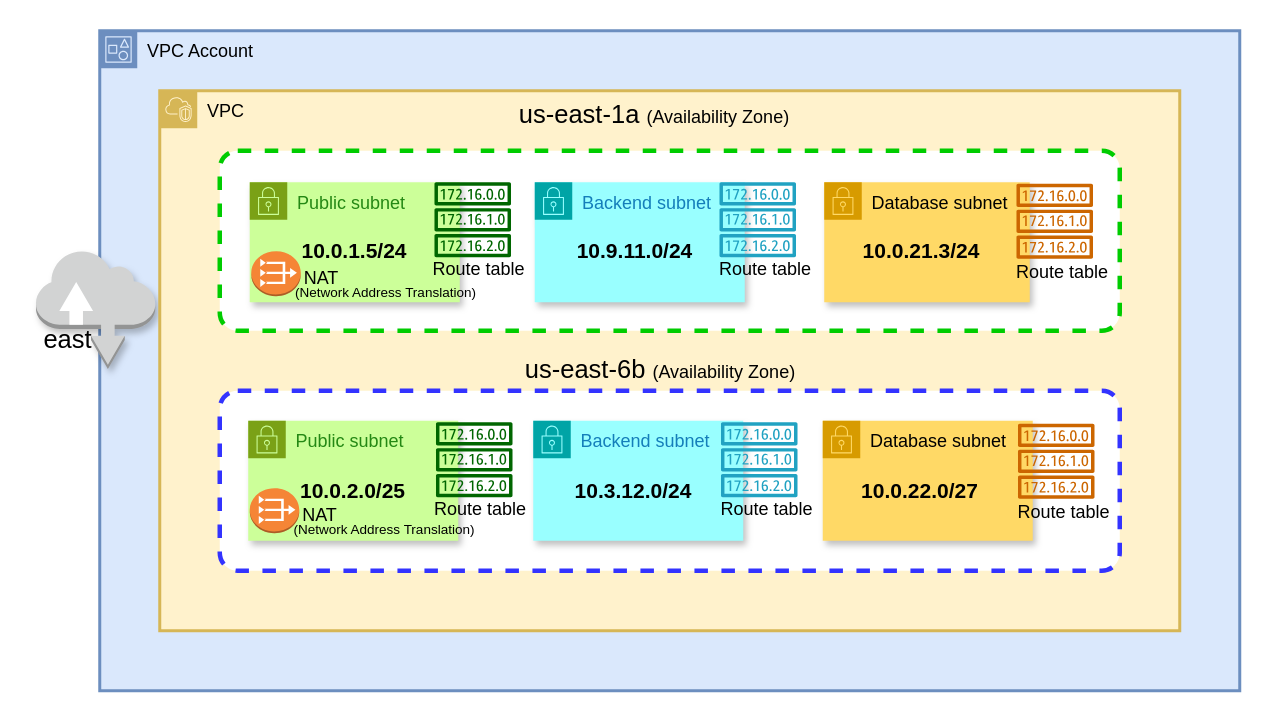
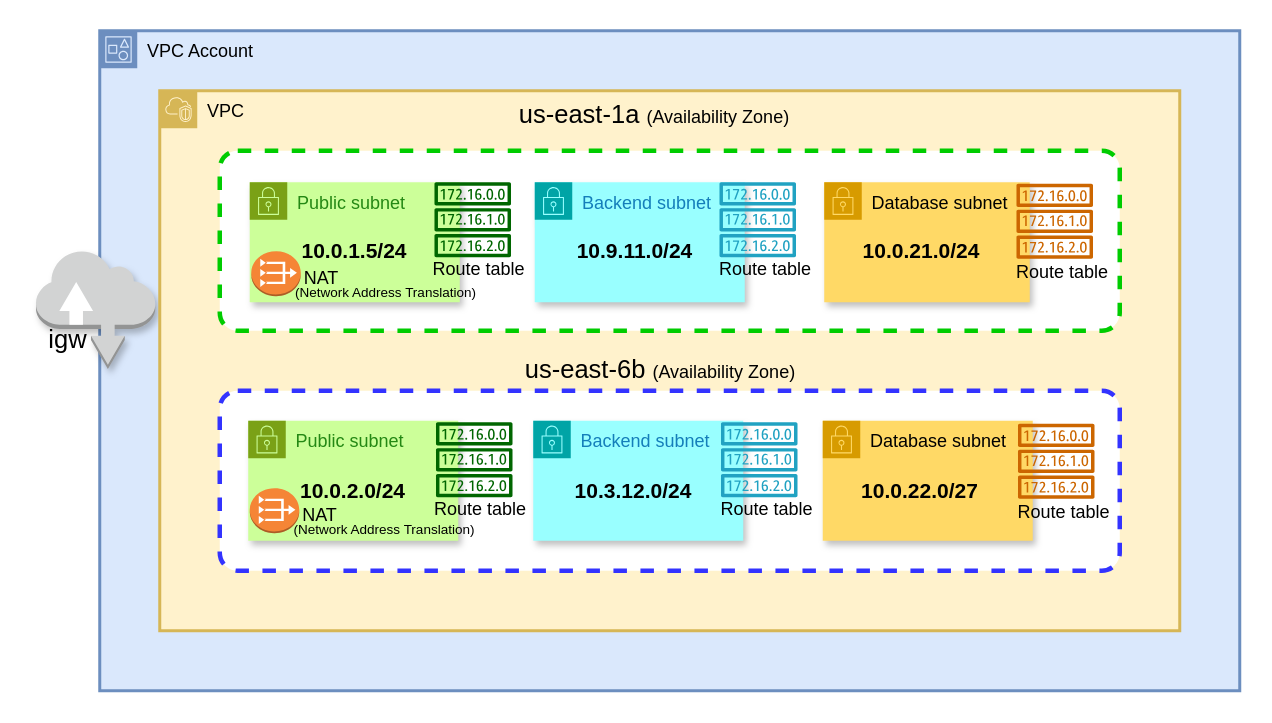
  <mxCell id="0" />
  <mxCell id="1" parent="0" />
  <mxCell id="2" value="VPC Account" style="points=[[0,0],[0.25,0],[0.5,0],[0.75,0],[1,0],[1,0.25],[1,0.5],[1,0.75],[1,1],[0.75,1],[0.5,1],[0.25,1],[0,1],[0,0.75],[0,0.5],[0,0.25]];outlineConnect=0;html=1;whiteSpace=wrap;fontSize=12;fontStyle=0;container=1;pointerEvents=0;collapsible=0;recursiveResize=0;shape=mxgraph.aws4.group;grIcon=mxgraph.aws4.group_account;verticalAlign=top;align=left;spacingLeft=30;dashed=0;strokeWidth=2;fillColor=#dae8fc;strokeColor=#6c8ebf;" vertex="1" parent="1"><mxGeometry x="66" y="20" width="760" height="440" as="geometry" /></mxCell>
  <mxCell id="3" value="" style="outlineConnect=0;dashed=0;verticalLabelPosition=bottom;verticalAlign=top;align=center;html=1;shape=mxgraph.aws3.internet;fillColor=#D2D3D3;gradientColor=none;shadow=1;" vertex="1" parent="2"><mxGeometry x="-42.5" y="146" width="79.5" height="79.5" as="geometry" /></mxCell>
  <mxCell id="4" value="VPC" style="points=[[0,0],[0.25,0],[0.5,0],[0.75,0],[1,0],[1,0.25],[1,0.5],[1,0.75],[1,1],[0.75,1],[0.5,1],[0.25,1],[0,1],[0,0.75],[0,0.5],[0,0.25]];outlineConnect=0;html=1;whiteSpace=wrap;fontSize=12;fontStyle=0;container=1;pointerEvents=0;collapsible=0;recursiveResize=0;shape=mxgraph.aws4.group;grIcon=mxgraph.aws4.group_vpc2;strokeColor=#d6b656;fillColor=#fff2cc;verticalAlign=top;align=left;spacingLeft=30;dashed=0;strokeWidth=2;" vertex="1" parent="1"><mxGeometry x="106" y="60" width="680" height="360" as="geometry" /></mxCell>
  <mxCell id="5" value="" style="rounded=1;arcSize=10;dashed=1;strokeWidth=3;strokeColor=#00CC00;" vertex="1" parent="4"><mxGeometry x="40" y="40" width="600" height="120" as="geometry" /></mxCell>
  <mxCell id="6" value="" style="rounded=1;arcSize=10;dashed=1;strokeWidth=3;strokeColor=#3333FF;" vertex="1" parent="4"><mxGeometry x="40" y="200" width="600" height="120" as="geometry" /></mxCell>
  <mxCell id="7" value="us-east-1a &lt;font style=&quot;font-size: 12px;&quot;&gt;(Availability Zone)&lt;/font&gt;" style="text;html=1;align=center;verticalAlign=middle;whiteSpace=wrap;rounded=0;fontSize=17;" vertex="1" parent="4"><mxGeometry x="230" y="7" width="200" height="20" as="geometry" /></mxCell>
  <mxCell id="8" value="Public subnet" style="points=[[0,0],[0.25,0],[0.5,0],[0.75,0],[1,0],[1,0.25],[1,0.5],[1,0.75],[1,1],[0.75,1],[0.5,1],[0.25,1],[0,1],[0,0.75],[0,0.5],[0,0.25]];outlineConnect=0;gradientColor=none;html=1;whiteSpace=wrap;fontSize=12;fontStyle=0;container=1;pointerEvents=0;collapsible=0;recursiveResize=0;shape=mxgraph.aws4.group;grIcon=mxgraph.aws4.group_security_group;grStroke=0;strokeColor=#7AA116;fillColor=#CCFF99;verticalAlign=top;align=left;spacingLeft=30;fontColor=#248814;dashed=0;strokeWidth=1;perimeterSpacing=1;movable=1;resizable=1;rotatable=1;deletable=1;editable=1;locked=0;connectable=1;shadow=1;" vertex="1" parent="1"><mxGeometry x="166" y="121" width="140" height="80" as="geometry" /></mxCell>
  <mxCell id="9" value="" style="outlineConnect=0;dashed=0;verticalLabelPosition=bottom;verticalAlign=top;align=center;html=1;shape=mxgraph.aws3.vpc_nat_gateway;fillColor=#F58536;gradientColor=none;direction=east;shadow=0;" vertex="1" parent="8"><mxGeometry x="1" y="46" width="33" height="30" as="geometry" /></mxCell>
  <mxCell id="10" value="10.0.1.5/24" style="text;html=1;align=center;verticalAlign=middle;whiteSpace=wrap;rounded=0;fontSize=14;fontStyle=1" vertex="1" parent="8"><mxGeometry x="-30" y="36" width="200" height="20" as="geometry" /></mxCell>
  <mxCell id="11" value="Backend subnet" style="points=[[0,0],[0.25,0],[0.5,0],[0.75,0],[1,0],[1,0.25],[1,0.5],[1,0.75],[1,1],[0.75,1],[0.5,1],[0.25,1],[0,1],[0,0.75],[0,0.5],[0,0.25]];outlineConnect=0;gradientColor=none;html=1;whiteSpace=wrap;fontSize=12;fontStyle=0;container=1;pointerEvents=0;collapsible=0;recursiveResize=0;shape=mxgraph.aws4.group;grIcon=mxgraph.aws4.group_security_group;grStroke=0;strokeColor=#00A4A6;fillColor=#99FFFF;verticalAlign=top;align=left;spacingLeft=30;fontColor=#147EBA;dashed=0;shadow=1;" vertex="1" parent="1"><mxGeometry x="356" y="121" width="140" height="80" as="geometry" /></mxCell>
  <mxCell id="12" value="Database subnet" style="points=[[0,0],[0.25,0],[0.5,0],[0.75,0],[1,0],[1,0.25],[1,0.5],[1,0.75],[1,1],[0.75,1],[0.5,1],[0.25,1],[0,1],[0,0.75],[0,0.5],[0,0.25]];outlineConnect=0;html=1;whiteSpace=wrap;fontSize=12;fontStyle=0;container=1;pointerEvents=0;collapsible=0;recursiveResize=0;shape=mxgraph.aws4.group;grIcon=mxgraph.aws4.group_security_group;grStroke=0;strokeColor=#d79b00;fillColor=#FFD966;verticalAlign=top;align=left;spacingLeft=30;dashed=0;shadow=1;" vertex="1" parent="1"><mxGeometry x="549" y="121" width="137" height="80" as="geometry" /></mxCell>
  <mxCell id="13" value="Public subnet" style="points=[[0,0],[0.25,0],[0.5,0],[0.75,0],[1,0],[1,0.25],[1,0.5],[1,0.75],[1,1],[0.75,1],[0.5,1],[0.25,1],[0,1],[0,0.75],[0,0.5],[0,0.25]];outlineConnect=0;gradientColor=none;html=1;whiteSpace=wrap;fontSize=12;fontStyle=0;container=1;pointerEvents=0;collapsible=0;recursiveResize=0;shape=mxgraph.aws4.group;grIcon=mxgraph.aws4.group_security_group;grStroke=0;strokeColor=#7AA116;fillColor=#CCFF99;verticalAlign=top;align=left;spacingLeft=30;fontColor=#248814;dashed=0;strokeWidth=1;perimeterSpacing=1;shadow=1;" vertex="1" parent="1"><mxGeometry x="165" y="280" width="140" height="80" as="geometry" /></mxCell>
  <mxCell id="14" value="Backend subnet" style="points=[[0,0],[0.25,0],[0.5,0],[0.75,0],[1,0],[1,0.25],[1,0.5],[1,0.75],[1,1],[0.75,1],[0.5,1],[0.25,1],[0,1],[0,0.75],[0,0.5],[0,0.25]];outlineConnect=0;gradientColor=none;html=1;whiteSpace=wrap;fontSize=12;fontStyle=0;container=1;pointerEvents=0;collapsible=0;recursiveResize=0;shape=mxgraph.aws4.group;grIcon=mxgraph.aws4.group_security_group;grStroke=0;strokeColor=#00A4A6;fillColor=#99FFFF;verticalAlign=top;align=left;spacingLeft=30;fontColor=#147EBA;dashed=0;shadow=1;" vertex="1" parent="1"><mxGeometry x="355" y="280" width="140" height="80" as="geometry" /></mxCell>
  <mxCell id="15" value="Database subnet" style="points=[[0,0],[0.25,0],[0.5,0],[0.75,0],[1,0],[1,0.25],[1,0.5],[1,0.75],[1,1],[0.75,1],[0.5,1],[0.25,1],[0,1],[0,0.75],[0,0.5],[0,0.25]];outlineConnect=0;html=1;whiteSpace=wrap;fontSize=12;fontStyle=0;container=1;pointerEvents=0;collapsible=0;recursiveResize=0;shape=mxgraph.aws4.group;grIcon=mxgraph.aws4.group_security_group;grStroke=0;strokeColor=#d79b00;fillColor=#FFD966;verticalAlign=top;align=left;spacingLeft=30;dashed=0;shadow=1;" vertex="1" parent="1"><mxGeometry x="548" y="280" width="140" height="80" as="geometry" /></mxCell>
- <mxCell id="16" value="east" style="text;html=1;align=center;verticalAlign=middle;whiteSpace=wrap;rounded=0;fontSize=17;" vertex="1" parent="1"><mxGeometry x="20" y="217" width="50" height="20" as="geometry" /></mxCell>
+ <mxCell id="16" value="igw" style="text;html=1;align=center;verticalAlign=middle;whiteSpace=wrap;rounded=0;fontSize=17;" vertex="1" parent="1"><mxGeometry x="20" y="217" width="50" height="20" as="geometry" /></mxCell>
  <mxCell id="17" value="NAT" style="text;html=1;align=center;verticalAlign=middle;whiteSpace=wrap;rounded=0;" vertex="1" parent="1"><mxGeometry x="184" y="170" width="60" height="30" as="geometry" /></mxCell>
  <mxCell id="18" value="us-east-6b&amp;nbsp;&lt;font style=&quot;font-size: 12px;&quot;&gt;(Availability Zone)&lt;/font&gt;" style="text;html=1;align=center;verticalAlign=middle;whiteSpace=wrap;rounded=0;fontSize=17;" vertex="1" parent="1"><mxGeometry x="340" y="237" width="200" height="20" as="geometry" /></mxCell>
  <mxCell id="19" value="10.9.11.0/24" style="text;html=1;align=center;verticalAlign=middle;whiteSpace=wrap;rounded=0;fontSize=14;fontStyle=1" vertex="1" parent="1"><mxGeometry x="323" y="157" width="200" height="20" as="geometry" /></mxCell>
- <mxCell id="20" value="10.0.21.3/24" style="text;html=1;align=center;verticalAlign=middle;whiteSpace=wrap;rounded=0;fontSize=14;fontStyle=1" vertex="1" parent="1"><mxGeometry x="514" y="157" width="200" height="20" as="geometry" /></mxCell>
- <mxCell id="21" value="10.0.2.0/25" style="text;html=1;align=center;verticalAlign=middle;whiteSpace=wrap;rounded=0;fontSize=14;fontStyle=1" vertex="1" parent="1"><mxGeometry x="135" y="317" width="200" height="20" as="geometry" /></mxCell>
+ <mxCell id="20" value="10.0.21.0/24" style="text;html=1;align=center;verticalAlign=middle;whiteSpace=wrap;rounded=0;fontSize=14;fontStyle=1" vertex="1" parent="1"><mxGeometry x="514" y="157" width="200" height="20" as="geometry" /></mxCell>
+ <mxCell id="21" value="10.0.2.0/24" style="text;html=1;align=center;verticalAlign=middle;whiteSpace=wrap;rounded=0;fontSize=14;fontStyle=1" vertex="1" parent="1"><mxGeometry x="135" y="317" width="200" height="20" as="geometry" /></mxCell>
  <mxCell id="22" value="10.3.12.0/24" style="text;html=1;align=center;verticalAlign=middle;whiteSpace=wrap;rounded=0;fontSize=14;fontStyle=1" vertex="1" parent="1"><mxGeometry x="322" y="317" width="200" height="20" as="geometry" /></mxCell>
  <mxCell id="23" value="10.0.22.0/27" style="text;html=1;align=center;verticalAlign=middle;whiteSpace=wrap;rounded=0;fontSize=14;fontStyle=1" vertex="1" parent="1"><mxGeometry x="513" y="317" width="200" height="20" as="geometry" /></mxCell>
  <mxCell id="24" value="" style="sketch=0;outlineConnect=0;fontColor=#232F3E;gradientColor=none;fillColor=#21A2C2;strokeColor=none;dashed=0;verticalLabelPosition=bottom;verticalAlign=top;align=center;html=1;fontSize=12;fontStyle=0;aspect=fixed;pointerEvents=1;shape=mxgraph.aws4.route_table;" vertex="1" parent="1"><mxGeometry x="479" y="121" width="51.32" height="50" as="geometry" /></mxCell>
  <mxCell id="25" value="Route table" style="text;html=1;align=center;verticalAlign=middle;whiteSpace=wrap;rounded=0;" vertex="1" parent="1"><mxGeometry x="282" y="164" width="74" height="30" as="geometry" /></mxCell>
  <mxCell id="26" value="Route table" style="text;html=1;align=center;verticalAlign=middle;whiteSpace=wrap;rounded=0;" vertex="1" parent="1"><mxGeometry x="473" y="164" width="74" height="30" as="geometry" /></mxCell>
  <mxCell id="27" value="" style="sketch=0;outlineConnect=0;fontColor=#232F3E;gradientColor=none;fillColor=#CC6600;strokeColor=none;dashed=0;verticalLabelPosition=bottom;verticalAlign=top;align=center;html=1;fontSize=12;fontStyle=0;aspect=fixed;pointerEvents=1;shape=mxgraph.aws4.route_table;" vertex="1" parent="1"><mxGeometry x="677" y="122" width="51.32" height="50" as="geometry" /></mxCell>
  <mxCell id="28" value="Route table" style="text;html=1;align=center;verticalAlign=middle;whiteSpace=wrap;rounded=0;" vertex="1" parent="1"><mxGeometry x="671" y="166" width="74" height="30" as="geometry" /></mxCell>
  <mxCell id="29" value="" style="sketch=0;outlineConnect=0;fontColor=#232F3E;gradientColor=none;fillColor=#006600;strokeColor=none;dashed=0;verticalLabelPosition=bottom;verticalAlign=top;align=center;html=1;fontSize=12;fontStyle=0;aspect=fixed;pointerEvents=1;shape=mxgraph.aws4.route_table;" vertex="1" parent="1"><mxGeometry x="289" y="121" width="51.32" height="50" as="geometry" /></mxCell>
  <mxCell id="30" value="" style="sketch=0;outlineConnect=0;fontColor=#232F3E;gradientColor=none;fillColor=#21A2C2;strokeColor=none;dashed=0;verticalLabelPosition=bottom;verticalAlign=top;align=center;html=1;fontSize=12;fontStyle=0;aspect=fixed;pointerEvents=1;shape=mxgraph.aws4.route_table;" vertex="1" parent="1"><mxGeometry x="480" y="281" width="51.32" height="50" as="geometry" /></mxCell>
  <mxCell id="31" value="Route table" style="text;html=1;align=center;verticalAlign=middle;whiteSpace=wrap;rounded=0;" vertex="1" parent="1"><mxGeometry x="283" y="324" width="74" height="30" as="geometry" /></mxCell>
  <mxCell id="32" value="Route table" style="text;html=1;align=center;verticalAlign=middle;whiteSpace=wrap;rounded=0;" vertex="1" parent="1"><mxGeometry x="474" y="324" width="74" height="30" as="geometry" /></mxCell>
  <mxCell id="33" value="" style="sketch=0;outlineConnect=0;fontColor=#232F3E;gradientColor=none;fillColor=#CC6600;strokeColor=none;dashed=0;verticalLabelPosition=bottom;verticalAlign=top;align=center;html=1;fontSize=12;fontStyle=0;aspect=fixed;pointerEvents=1;shape=mxgraph.aws4.route_table;" vertex="1" parent="1"><mxGeometry x="678" y="282" width="51.32" height="50" as="geometry" /></mxCell>
  <mxCell id="34" value="Route table" style="text;html=1;align=center;verticalAlign=middle;whiteSpace=wrap;rounded=0;" vertex="1" parent="1"><mxGeometry x="672" y="326" width="74" height="30" as="geometry" /></mxCell>
  <mxCell id="35" value="" style="sketch=0;outlineConnect=0;fontColor=#232F3E;gradientColor=none;fillColor=#006600;strokeColor=none;dashed=0;verticalLabelPosition=bottom;verticalAlign=top;align=center;html=1;fontSize=12;fontStyle=0;aspect=fixed;pointerEvents=1;shape=mxgraph.aws4.route_table;" vertex="1" parent="1"><mxGeometry x="290" y="281" width="51.32" height="50" as="geometry" /></mxCell>
  <mxCell id="36" value="" style="outlineConnect=0;dashed=0;verticalLabelPosition=bottom;verticalAlign=top;align=center;html=1;shape=mxgraph.aws3.vpc_nat_gateway;fillColor=#F58536;gradientColor=none;direction=east;shadow=0;" vertex="1" parent="1"><mxGeometry x="166" y="325" width="33" height="30" as="geometry" /></mxCell>
  <mxCell id="37" value="NAT" style="text;html=1;align=center;verticalAlign=middle;whiteSpace=wrap;rounded=0;" vertex="1" parent="1"><mxGeometry x="183" y="328" width="60" height="30" as="geometry" /></mxCell>
  <mxCell id="38" value="(&lt;font style=&quot;font-size: 9px;&quot;&gt;Network Address Translation&lt;/font&gt;)" style="text;html=1;align=center;verticalAlign=middle;whiteSpace=wrap;rounded=0;fontSize=9;" vertex="1" parent="1"><mxGeometry x="191" y="180" width="132" height="30" as="geometry" /></mxCell>
  <mxCell id="39" value="(&lt;font style=&quot;font-size: 9px;&quot;&gt;Network Address Translation&lt;/font&gt;)" style="text;html=1;align=center;verticalAlign=middle;whiteSpace=wrap;rounded=0;fontSize=9;" vertex="1" parent="1"><mxGeometry x="190" y="338" width="132" height="30" as="geometry" /></mxCell>
